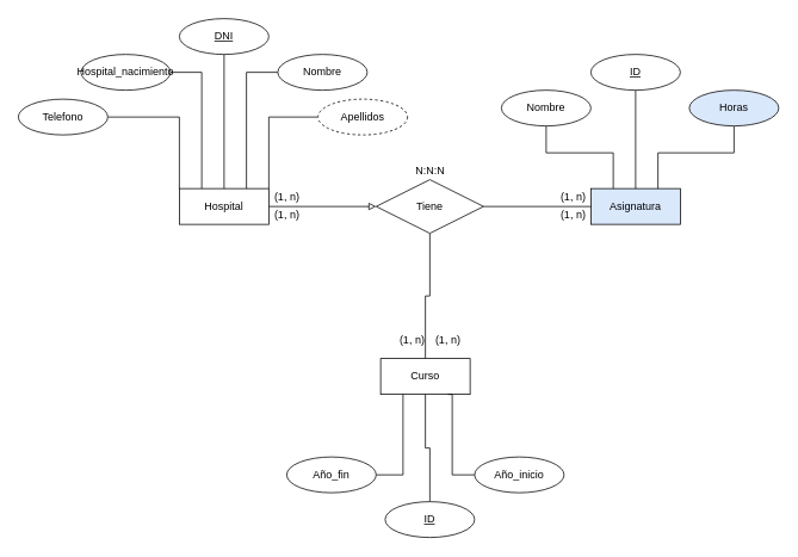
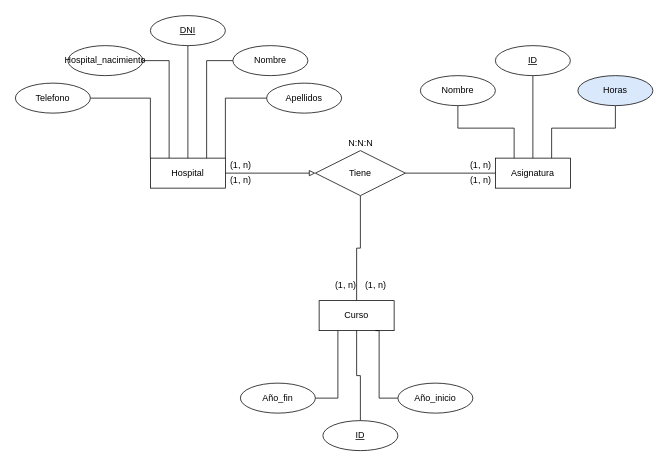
  <mxCell id="0" />
  <mxCell id="1" parent="0" />
  <mxCell id="2" style="edgeStyle=orthogonalEdgeStyle;rounded=0;orthogonalLoop=1;jettySize=auto;html=1;entryX=0;entryY=0.5;entryDx=0;entryDy=0;endArrow=block;endFill=0;" parent="1" source="3" target="7" edge="1"><mxGeometry relative="1" as="geometry" /></mxCell>
  <mxCell id="3" value="Hospital" style="whiteSpace=wrap;html=1;align=center;" parent="1" vertex="1"><mxGeometry x="200" y="210" width="100" height="40" as="geometry" /></mxCell>
- <mxCell id="4" value="Asignatura" style="whiteSpace=wrap;html=1;align=center;fillColor=#dae8fc;" parent="1" vertex="1"><mxGeometry x="660" y="210" width="100" height="40" as="geometry" /></mxCell>
+ <mxCell id="4" value="Asignatura" style="whiteSpace=wrap;html=1;align=center;" parent="1" vertex="1"><mxGeometry x="660" y="210" width="100" height="40" as="geometry" /></mxCell>
  <mxCell id="5" style="edgeStyle=orthogonalEdgeStyle;rounded=0;orthogonalLoop=1;jettySize=auto;html=1;entryX=0;entryY=0.5;entryDx=0;entryDy=0;endArrow=none;endFill=0;" parent="1" source="7" target="4" edge="1"><mxGeometry relative="1" as="geometry" /></mxCell>
  <mxCell id="6" style="edgeStyle=orthogonalEdgeStyle;rounded=0;orthogonalLoop=1;jettySize=auto;html=1;entryX=0.5;entryY=0;entryDx=0;entryDy=0;endArrow=none;endFill=0;" parent="1" source="7" target="8" edge="1"><mxGeometry relative="1" as="geometry" /></mxCell>
  <mxCell id="7" value="Tiene" style="shape=rhombus;perimeter=rhombusPerimeter;whiteSpace=wrap;html=1;align=center;" parent="1" vertex="1"><mxGeometry x="420" y="200" width="120" height="60" as="geometry" /></mxCell>
  <mxCell id="8" value="Curso" style="whiteSpace=wrap;html=1;align=center;" parent="1" vertex="1"><mxGeometry x="425" y="400" width="100" height="40" as="geometry" /></mxCell>
  <mxCell id="9" style="edgeStyle=orthogonalEdgeStyle;rounded=0;orthogonalLoop=1;jettySize=auto;html=1;endArrow=none;endFill=0;" parent="1" source="10" target="3" edge="1"><mxGeometry relative="1" as="geometry" /></mxCell>
  <mxCell id="10" value="DNI&lt;span style=&quot;color: rgba(0 , 0 , 0 , 0) ; font-family: monospace ; font-size: 0px&quot;&gt;%3CmxGraphModel%3E%3Croot%3E%3CmxCell%20id%3D%220%22%2F%3E%3CmxCell%20id%3D%221%22%20parent%3D%220%22%2F%3E%3CmxCell%20id%3D%222%22%20value%3D%22A%C3%B1o_inicio%22%20style%3D%22ellipse%3BwhiteSpace%3Dwrap%3Bhtml%3D1%3Balign%3Dcenter%3B%22%20vertex%3D%221%22%20parent%3D%221%22%3E%3CmxGeometry%20x%3D%22430%22%20y%3D%22420%22%20width%3D%22100%22%20height%3D%2240%22%20as%3D%22geometry%22%2F%3E%3C%2FmxCell%3E%3C%2Froot%3E%3C%2FmxGraphModel%3E&lt;/span&gt;" style="ellipse;whiteSpace=wrap;html=1;align=center;fontStyle=4;" parent="1" vertex="1"><mxGeometry x="200" y="20" width="100" height="40" as="geometry" /></mxCell>
  <mxCell id="11" style="edgeStyle=orthogonalEdgeStyle;rounded=0;orthogonalLoop=1;jettySize=auto;html=1;entryX=0.75;entryY=0;entryDx=0;entryDy=0;endArrow=none;endFill=0;" parent="1" source="12" target="3" edge="1"><mxGeometry relative="1" as="geometry" /></mxCell>
  <mxCell id="12" value="Nombre" style="ellipse;whiteSpace=wrap;html=1;align=center;" parent="1" vertex="1"><mxGeometry x="310" y="60" width="100" height="40" as="geometry" /></mxCell>
  <mxCell id="13" style="edgeStyle=orthogonalEdgeStyle;rounded=0;orthogonalLoop=1;jettySize=auto;html=1;entryX=0.25;entryY=0;entryDx=0;entryDy=0;endArrow=none;endFill=0;" parent="1" source="14" target="3" edge="1"><mxGeometry relative="1" as="geometry" /></mxCell>
  <mxCell id="14" value="Hospital_nacimiento" style="ellipse;whiteSpace=wrap;html=1;align=center;" parent="1" vertex="1"><mxGeometry x="90" y="60" width="100" height="40" as="geometry" /></mxCell>
  <mxCell id="15" style="edgeStyle=orthogonalEdgeStyle;rounded=0;orthogonalLoop=1;jettySize=auto;html=1;endArrow=none;endFill=0;" parent="1" source="16" target="4" edge="1"><mxGeometry relative="1" as="geometry" /></mxCell>
  <mxCell id="16" value="ID" style="ellipse;whiteSpace=wrap;html=1;align=center;fontStyle=4;" parent="1" vertex="1"><mxGeometry x="660" y="60" width="100" height="40" as="geometry" /></mxCell>
  <mxCell id="17" style="edgeStyle=orthogonalEdgeStyle;rounded=0;orthogonalLoop=1;jettySize=auto;html=1;entryX=0.25;entryY=0;entryDx=0;entryDy=0;endArrow=none;endFill=0;" parent="1" source="18" target="4" edge="1"><mxGeometry relative="1" as="geometry"><Array as="points"><mxPoint x="610" y="170" /><mxPoint x="685" y="170" /></Array></mxGeometry></mxCell>
  <mxCell id="18" value="Nombre" style="ellipse;whiteSpace=wrap;html=1;align=center;" parent="1" vertex="1"><mxGeometry x="560" y="100" width="100" height="40" as="geometry" /></mxCell>
  <mxCell id="19" style="edgeStyle=orthogonalEdgeStyle;rounded=0;orthogonalLoop=1;jettySize=auto;html=1;entryX=0.5;entryY=1;entryDx=0;entryDy=0;endArrow=none;endFill=0;" edge="1" parent="1" source="20" target="8"><mxGeometry relative="1" as="geometry" /></mxCell>
  <mxCell id="20" value="ID" style="ellipse;whiteSpace=wrap;html=1;align=center;fontStyle=4;" parent="1" vertex="1"><mxGeometry x="430" y="560" width="100" height="40" as="geometry" /></mxCell>
  <mxCell id="21" style="edgeStyle=orthogonalEdgeStyle;rounded=0;orthogonalLoop=1;jettySize=auto;html=1;entryX=0.75;entryY=1;entryDx=0;entryDy=0;endArrow=none;endFill=0;" edge="1" parent="1" source="22" target="8"><mxGeometry relative="1" as="geometry"><Array as="points"><mxPoint x="505" y="530" /></Array></mxGeometry></mxCell>
  <mxCell id="22" value="Año_inicio" style="ellipse;whiteSpace=wrap;html=1;align=center;" parent="1" vertex="1"><mxGeometry x="530" y="510" width="100" height="40" as="geometry" /></mxCell>
  <mxCell id="23" value="(1, n)" style="text;html=1;resizable=0;autosize=1;align=center;verticalAlign=middle;points=[];fillColor=none;strokeColor=none;rounded=0;" parent="1" vertex="1"><mxGeometry x="440" y="370" width="40" height="20" as="geometry" /></mxCell>
  <mxCell id="24" value="(1, n)" style="text;html=1;resizable=0;autosize=1;align=center;verticalAlign=middle;points=[];fillColor=none;strokeColor=none;rounded=0;" parent="1" vertex="1"><mxGeometry x="300" y="230" width="40" height="20" as="geometry" /></mxCell>
  <mxCell id="25" value="(1, n)" style="text;html=1;resizable=0;autosize=1;align=center;verticalAlign=middle;points=[];fillColor=none;strokeColor=none;rounded=0;" parent="1" vertex="1"><mxGeometry x="620" y="210" width="40" height="20" as="geometry" /></mxCell>
  <mxCell id="26" value="(1, n)" style="text;html=1;resizable=0;autosize=1;align=center;verticalAlign=middle;points=[];fillColor=none;strokeColor=none;rounded=0;" parent="1" vertex="1"><mxGeometry x="300" y="210" width="40" height="20" as="geometry" /></mxCell>
  <mxCell id="27" value="(1, n)" style="text;html=1;resizable=0;autosize=1;align=center;verticalAlign=middle;points=[];fillColor=none;strokeColor=none;rounded=0;" parent="1" vertex="1"><mxGeometry x="480" y="370" width="40" height="20" as="geometry" /></mxCell>
  <mxCell id="28" value="(1, n)" style="text;html=1;resizable=0;autosize=1;align=center;verticalAlign=middle;points=[];fillColor=none;strokeColor=none;rounded=0;" parent="1" vertex="1"><mxGeometry x="620" y="230" width="40" height="20" as="geometry" /></mxCell>
  <mxCell id="29" value="N:N:N" style="text;html=1;resizable=0;autosize=1;align=center;verticalAlign=middle;points=[];fillColor=none;strokeColor=none;rounded=0;" parent="1" vertex="1"><mxGeometry x="455" y="180" width="50" height="20" as="geometry" /></mxCell>
  <mxCell id="30" style="edgeStyle=orthogonalEdgeStyle;rounded=0;orthogonalLoop=1;jettySize=auto;html=1;entryX=0.25;entryY=1;entryDx=0;entryDy=0;endArrow=none;endFill=0;" edge="1" parent="1" source="31" target="8"><mxGeometry relative="1" as="geometry" /></mxCell>
  <mxCell id="31" value="Año_fin" style="ellipse;whiteSpace=wrap;html=1;align=center;" vertex="1" parent="1"><mxGeometry x="320" y="510" width="100" height="40" as="geometry" /></mxCell>
  <mxCell id="32" style="edgeStyle=orthogonalEdgeStyle;rounded=0;orthogonalLoop=1;jettySize=auto;html=1;entryX=0.75;entryY=0;entryDx=0;entryDy=0;endArrow=none;endFill=0;" edge="1" parent="1" source="33" target="4"><mxGeometry relative="1" as="geometry"><Array as="points"><mxPoint x="820" y="170" /><mxPoint x="735" y="170" /></Array></mxGeometry></mxCell>
  <mxCell id="33" value="Horas" style="ellipse;whiteSpace=wrap;html=1;align=center;fillColor=#dae8fc;" vertex="1" parent="1"><mxGeometry x="770" y="100" width="100" height="40" as="geometry" /></mxCell>
  <mxCell id="34" style="edgeStyle=orthogonalEdgeStyle;rounded=0;orthogonalLoop=1;jettySize=auto;html=1;entryX=1;entryY=0;entryDx=0;entryDy=0;endArrow=none;endFill=0;" edge="1" parent="1" source="35" target="3"><mxGeometry relative="1" as="geometry" /></mxCell>
- <mxCell id="35" value="Apellidos" style="ellipse;whiteSpace=wrap;html=1;align=center;dashed=1;" vertex="1" parent="1"><mxGeometry x="355" y="110" width="100" height="40" as="geometry" /></mxCell>
+ <mxCell id="35" value="Apellidos" style="ellipse;whiteSpace=wrap;html=1;align=center;" vertex="1" parent="1"><mxGeometry x="355" y="110" width="100" height="40" as="geometry" /></mxCell>
  <mxCell id="36" style="edgeStyle=orthogonalEdgeStyle;rounded=0;orthogonalLoop=1;jettySize=auto;html=1;entryX=0;entryY=0;entryDx=0;entryDy=0;endArrow=none;endFill=0;" edge="1" parent="1" source="37" target="3"><mxGeometry relative="1" as="geometry" /></mxCell>
  <mxCell id="37" value="Telefono" style="ellipse;whiteSpace=wrap;html=1;align=center;" vertex="1" parent="1"><mxGeometry x="20" y="110" width="100" height="40" as="geometry" /></mxCell>
